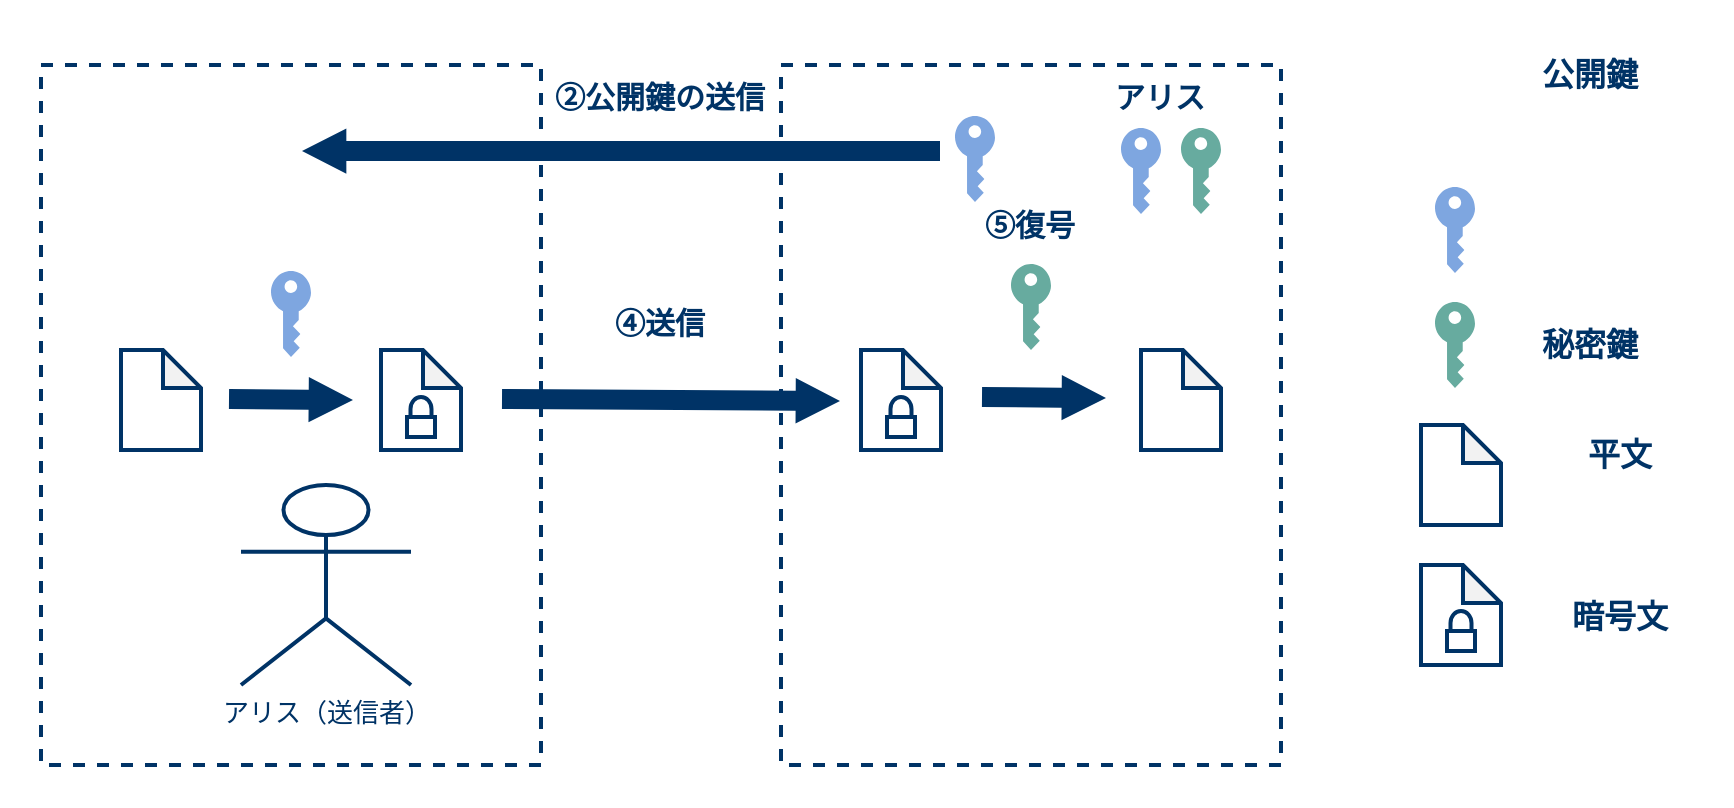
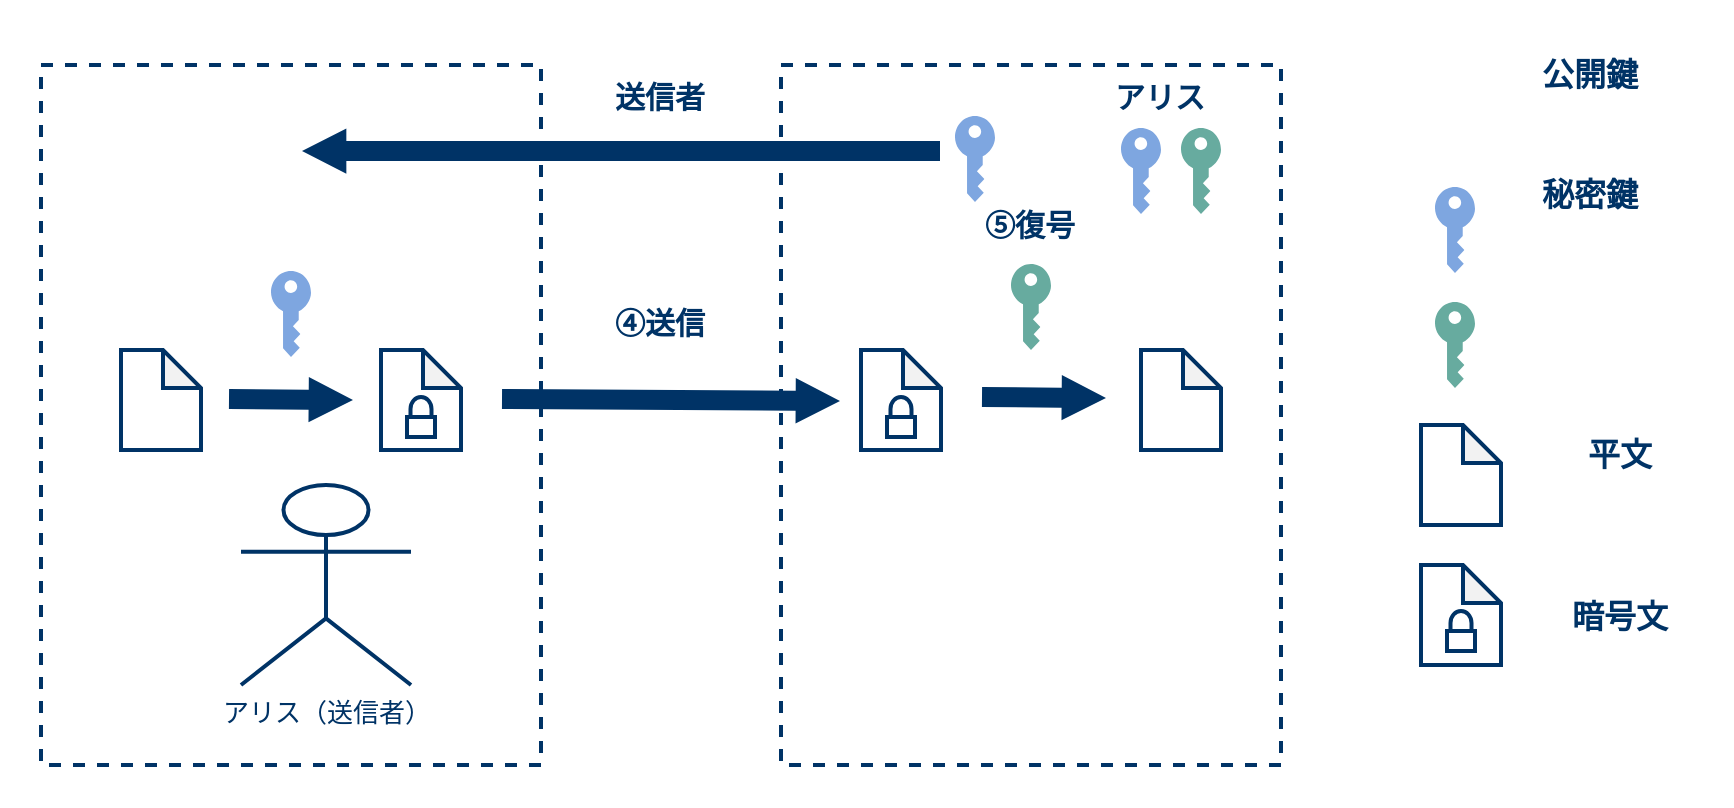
  <mxCell id="0" />
  <mxCell id="1" parent="0" />
  <mxCell id="2" value="" style="rounded=0;whiteSpace=wrap;html=1;dashed=1;strokeColor=#003366;strokeWidth=2;fillColor=#ffffff;" parent="1" vertex="1"><mxGeometry x="390" y="32" width="250" height="350" as="geometry" /></mxCell>
  <mxCell id="3" value="" style="rounded=0;whiteSpace=wrap;html=1;dashed=1;strokeColor=#003366;strokeWidth=2;fillColor=#ffffff;" parent="1" vertex="1"><mxGeometry x="20" y="32" width="250" height="350" as="geometry" /></mxCell>
  <mxCell id="4" value="&lt;font color=&quot;#003366&quot; style=&quot;font-size: 13px&quot;&gt;アリス（送信者）&lt;/font&gt;" style="shape=umlActor;verticalLabelPosition=bottom;labelBackgroundColor=#ffffff;verticalAlign=top;html=1;outlineConnect=0;strokeColor=#003366;strokeWidth=2;" parent="1" vertex="1"><mxGeometry x="120" y="242" width="85" height="100" as="geometry" /></mxCell>
  <mxCell id="5" value="" style="shape=flexArrow;endArrow=classic;html=1;endWidth=11.667;endSize=7.058;fillColor=#003366;strokeColor=none;" parent="1" edge="1"><mxGeometry width="50" height="50" relative="1" as="geometry"><mxPoint x="250" y="199" as="sourcePoint" /><mxPoint x="420" y="200" as="targetPoint" /></mxGeometry></mxCell>
  <mxCell id="6" value="&lt;font color=&quot;#003366&quot;&gt;&lt;br&gt;&lt;br&gt;&lt;/font&gt;" style="shape=note;whiteSpace=wrap;html=1;backgroundOutline=1;darkOpacity=0.05;size=19;gradientColor=none;fillColor=#FFFFFF;strokeColor=#003366;strokeWidth=2;" parent="1" vertex="1"><mxGeometry x="190" y="174.5" width="40" height="50" as="geometry" /></mxCell>
  <mxCell id="7" value="" style="pointerEvents=1;shadow=0;dashed=0;html=1;strokeColor=none;labelPosition=center;verticalLabelPosition=bottom;verticalAlign=top;outlineConnect=0;align=center;shape=mxgraph.office.security.key_permissions;fillColor=#7EA6E0;" parent="1" vertex="1"><mxGeometry x="135" y="135" width="20" height="43" as="geometry" /></mxCell>
  <mxCell id="8" value="" style="pointerEvents=1;shadow=0;dashed=0;html=1;strokeColor=none;labelPosition=center;verticalLabelPosition=bottom;verticalAlign=top;outlineConnect=0;align=center;shape=mxgraph.office.security.key_permissions;fillColor=#67AB9F;" parent="1" vertex="1"><mxGeometry x="505" y="131.5" width="20" height="43" as="geometry" /></mxCell>
  <mxCell id="9" value="&lt;font color=&quot;#003366&quot;&gt;&lt;br&gt;&lt;br&gt;&lt;/font&gt;" style="shape=note;whiteSpace=wrap;html=1;backgroundOutline=1;darkOpacity=0.05;size=19;gradientColor=none;fillColor=#FFFFFF;strokeColor=#003366;strokeWidth=2;" parent="1" vertex="1"><mxGeometry x="60" y="174.5" width="40" height="50" as="geometry" /></mxCell>
  <mxCell id="10" value="&lt;font color=&quot;#003366&quot;&gt;&lt;br&gt;&lt;br&gt;&lt;/font&gt;" style="shape=note;whiteSpace=wrap;html=1;backgroundOutline=1;darkOpacity=0.05;size=19;gradientColor=none;fillColor=#FFFFFF;strokeColor=#003366;strokeWidth=2;" parent="1" vertex="1"><mxGeometry x="570" y="174.5" width="40" height="50" as="geometry" /></mxCell>
  <mxCell id="11" value="&lt;font color=&quot;#003366&quot;&gt;&lt;br&gt;&lt;br&gt;&lt;/font&gt;" style="shape=note;whiteSpace=wrap;html=1;backgroundOutline=1;darkOpacity=0.05;size=19;gradientColor=none;fillColor=#FFFFFF;strokeColor=#003366;strokeWidth=2;" parent="1" vertex="1"><mxGeometry x="430" y="174.5" width="40" height="50" as="geometry" /></mxCell>
  <mxCell id="12" value="" style="shape=flexArrow;endArrow=classic;html=1;endWidth=11.667;endSize=7.058;fillColor=#003366;strokeColor=none;" parent="1" edge="1"><mxGeometry width="50" height="50" relative="1" as="geometry"><mxPoint x="113.5" y="199" as="sourcePoint" /><mxPoint x="176.5" y="199.5" as="targetPoint" /></mxGeometry></mxCell>
  <mxCell id="13" value="" style="shape=flexArrow;endArrow=classic;html=1;endWidth=11.667;endSize=7.058;fillColor=#003366;strokeColor=none;" parent="1" edge="1"><mxGeometry width="50" height="50" relative="1" as="geometry"><mxPoint x="490" y="198" as="sourcePoint" /><mxPoint x="553" y="198.5" as="targetPoint" /></mxGeometry></mxCell>
  <mxCell id="14" value="" style="html=1;verticalLabelPosition=bottom;align=center;labelBackgroundColor=#ffffff;verticalAlign=top;strokeWidth=2;strokeColor=#003366;shadow=0;dashed=0;shape=mxgraph.ios7.icons.locked;" parent="1" vertex="1"><mxGeometry x="203" y="198" width="14" height="20" as="geometry" /></mxCell>
  <mxCell id="15" value="" style="html=1;verticalLabelPosition=bottom;align=center;labelBackgroundColor=#ffffff;verticalAlign=top;strokeWidth=2;strokeColor=#003366;shadow=0;dashed=0;shape=mxgraph.ios7.icons.locked;" parent="1" vertex="1"><mxGeometry x="443" y="198" width="14" height="20" as="geometry" /></mxCell>
  <mxCell id="16" value="&lt;font color=&quot;#003366&quot;&gt;&lt;span style=&quot;font-size: 15px&quot;&gt;&lt;b&gt;アリス&lt;/b&gt;&lt;/span&gt;&lt;/font&gt;" style="text;html=1;strokeColor=none;fillColor=none;align=center;verticalAlign=middle;whiteSpace=wrap;rounded=0;dashed=1;" parent="1" vertex="1"><mxGeometry x="500" y="37.5" width="160" height="20" as="geometry" /></mxCell>
- <mxCell id="17" value="&lt;font style=&quot;font-size: 15px&quot; color=&quot;#003366&quot;&gt;&lt;b&gt;②公開鍵の送信&lt;/b&gt;&lt;/font&gt;" style="text;html=1;strokeColor=none;fillColor=none;align=center;verticalAlign=middle;whiteSpace=wrap;rounded=0;dashed=1;" parent="1" vertex="1"><mxGeometry x="250" y="37.5" width="160" height="20" as="geometry" /></mxCell>
+ <mxCell id="17" value="&lt;font style=&quot;font-size: 15px&quot; color=&quot;#003366&quot;&gt;&lt;b&gt;送信者&lt;/b&gt;&lt;/font&gt;" style="text;html=1;strokeColor=none;fillColor=none;align=center;verticalAlign=middle;whiteSpace=wrap;rounded=0;dashed=1;" parent="1" vertex="1"><mxGeometry x="250" y="37.5" width="160" height="20" as="geometry" /></mxCell>
  <mxCell id="18" value="&lt;font style=&quot;font-size: 15px&quot; color=&quot;#003366&quot;&gt;&lt;b&gt;⑤復号&lt;/b&gt;&lt;/font&gt;" style="text;html=1;strokeColor=none;fillColor=none;align=center;verticalAlign=middle;whiteSpace=wrap;rounded=0;dashed=1;" parent="1" vertex="1"><mxGeometry x="435" y="102" width="160" height="20" as="geometry" /></mxCell>
  <mxCell id="19" value="&lt;font color=&quot;#003366&quot;&gt;&lt;br&gt;&lt;br&gt;&lt;/font&gt;" style="shape=note;whiteSpace=wrap;html=1;backgroundOutline=1;darkOpacity=0.05;size=19;gradientColor=none;fillColor=#FFFFFF;strokeColor=#003366;strokeWidth=2;" parent="1" vertex="1"><mxGeometry x="710" y="212" width="40" height="50" as="geometry" /></mxCell>
  <mxCell id="20" value="&lt;font color=&quot;#003366&quot;&gt;&lt;br&gt;&lt;br&gt;&lt;/font&gt;" style="shape=note;whiteSpace=wrap;html=1;backgroundOutline=1;darkOpacity=0.05;size=19;gradientColor=none;fillColor=#FFFFFF;strokeColor=#003366;strokeWidth=2;" parent="1" vertex="1"><mxGeometry x="710" y="282" width="40" height="50" as="geometry" /></mxCell>
  <mxCell id="21" value="" style="html=1;verticalLabelPosition=bottom;align=center;labelBackgroundColor=#ffffff;verticalAlign=top;strokeWidth=2;strokeColor=#003366;shadow=0;dashed=0;shape=mxgraph.ios7.icons.locked;" parent="1" vertex="1"><mxGeometry x="723" y="305" width="14" height="20" as="geometry" /></mxCell>
  <mxCell id="22" value="" style="pointerEvents=1;shadow=0;dashed=0;html=1;strokeColor=none;labelPosition=center;verticalLabelPosition=bottom;verticalAlign=top;outlineConnect=0;align=center;shape=mxgraph.office.security.key_permissions;fillColor=#7EA6E0;" parent="1" vertex="1"><mxGeometry x="717" y="93" width="20" height="43" as="geometry" /></mxCell>
  <mxCell id="23" value="&lt;font color=&quot;#003366&quot;&gt;&lt;span style=&quot;font-size: 16px&quot;&gt;&lt;b&gt;公開鍵&lt;/b&gt;&lt;/span&gt;&lt;/font&gt;" style="text;html=1;strokeColor=none;fillColor=none;align=center;verticalAlign=middle;whiteSpace=wrap;rounded=0;dashed=1;" parent="1" vertex="1"><mxGeometry x="760" y="20" width="70" height="34" as="geometry" /></mxCell>
  <mxCell id="24" value="&lt;font color=&quot;#003366&quot;&gt;&lt;span style=&quot;font-size: 16px&quot;&gt;&lt;b&gt;平文&lt;/b&gt;&lt;/span&gt;&lt;/font&gt;" style="text;html=1;strokeColor=none;fillColor=none;align=center;verticalAlign=middle;whiteSpace=wrap;rounded=0;dashed=1;" parent="1" vertex="1"><mxGeometry x="775" y="210" width="70" height="34" as="geometry" /></mxCell>
  <mxCell id="25" value="&lt;font color=&quot;#003366&quot;&gt;&lt;span style=&quot;font-size: 16px&quot;&gt;&lt;b&gt;暗号文&lt;/b&gt;&lt;/span&gt;&lt;/font&gt;" style="text;html=1;strokeColor=none;fillColor=none;align=center;verticalAlign=middle;whiteSpace=wrap;rounded=0;dashed=1;" parent="1" vertex="1"><mxGeometry x="775" y="291" width="70" height="34" as="geometry" /></mxCell>
  <mxCell id="26" value="" style="shape=flexArrow;endArrow=classic;html=1;endWidth=11.667;endSize=7.058;fillColor=#003366;strokeColor=none;entryX=0.52;entryY=0.123;entryDx=0;entryDy=0;entryPerimeter=0;" edge="1" parent="1"><mxGeometry width="50" height="50" relative="1" as="geometry"><mxPoint x="470" y="75" as="sourcePoint" /><mxPoint x="150" y="75.05" as="targetPoint" /></mxGeometry></mxCell>
  <mxCell id="27" value="" style="pointerEvents=1;shadow=0;dashed=0;html=1;strokeColor=none;labelPosition=center;verticalLabelPosition=bottom;verticalAlign=top;outlineConnect=0;align=center;shape=mxgraph.office.security.key_permissions;fillColor=#7EA6E0;" vertex="1" parent="1"><mxGeometry x="477" y="57.5" width="20" height="43" as="geometry" /></mxCell>
  <mxCell id="28" value="" style="pointerEvents=1;shadow=0;dashed=0;html=1;strokeColor=none;labelPosition=center;verticalLabelPosition=bottom;verticalAlign=top;outlineConnect=0;align=center;shape=mxgraph.office.security.key_permissions;fillColor=#7EA6E0;" vertex="1" parent="1"><mxGeometry x="560" y="63.5" width="20" height="43" as="geometry" /></mxCell>
  <mxCell id="29" value="" style="pointerEvents=1;shadow=0;dashed=0;html=1;strokeColor=none;labelPosition=center;verticalLabelPosition=bottom;verticalAlign=top;outlineConnect=0;align=center;shape=mxgraph.office.security.key_permissions;fillColor=#67AB9F;" vertex="1" parent="1"><mxGeometry x="590" y="63.5" width="20" height="43" as="geometry" /></mxCell>
  <mxCell id="30" value="" style="pointerEvents=1;shadow=0;dashed=0;html=1;strokeColor=none;labelPosition=center;verticalLabelPosition=bottom;verticalAlign=top;outlineConnect=0;align=center;shape=mxgraph.office.security.key_permissions;fillColor=#67AB9F;" vertex="1" parent="1"><mxGeometry x="717" y="150.5" width="20" height="43" as="geometry" /></mxCell>
- <mxCell id="31" value="&lt;font color=&quot;#003366&quot;&gt;&lt;span style=&quot;font-size: 16px&quot;&gt;&lt;b&gt;秘密鍵&lt;/b&gt;&lt;/span&gt;&lt;/font&gt;" style="text;html=1;strokeColor=none;fillColor=none;align=center;verticalAlign=middle;whiteSpace=wrap;rounded=0;dashed=1;" vertex="1" parent="1"><mxGeometry x="760" y="155" width="70" height="34" as="geometry" /></mxCell>
+ <mxCell id="31" value="&lt;font color=&quot;#003366&quot;&gt;&lt;span style=&quot;font-size: 16px&quot;&gt;&lt;b&gt;秘密鍵&lt;/b&gt;&lt;/span&gt;&lt;/font&gt;" style="text;html=1;strokeColor=none;fillColor=none;align=center;verticalAlign=middle;whiteSpace=wrap;rounded=0;dashed=1;" vertex="1" parent="1"><mxGeometry x="760" y="80" width="70" height="34" as="geometry" /></mxCell>
  <mxCell id="32" value="&lt;font style=&quot;font-size: 15px&quot; color=&quot;#003366&quot;&gt;&lt;b&gt;④送信&lt;/b&gt;&lt;/font&gt;" style="text;html=1;strokeColor=none;fillColor=none;align=center;verticalAlign=middle;whiteSpace=wrap;rounded=0;dashed=1;" vertex="1" parent="1"><mxGeometry x="250" y="150.5" width="160" height="20" as="geometry" /></mxCell>
